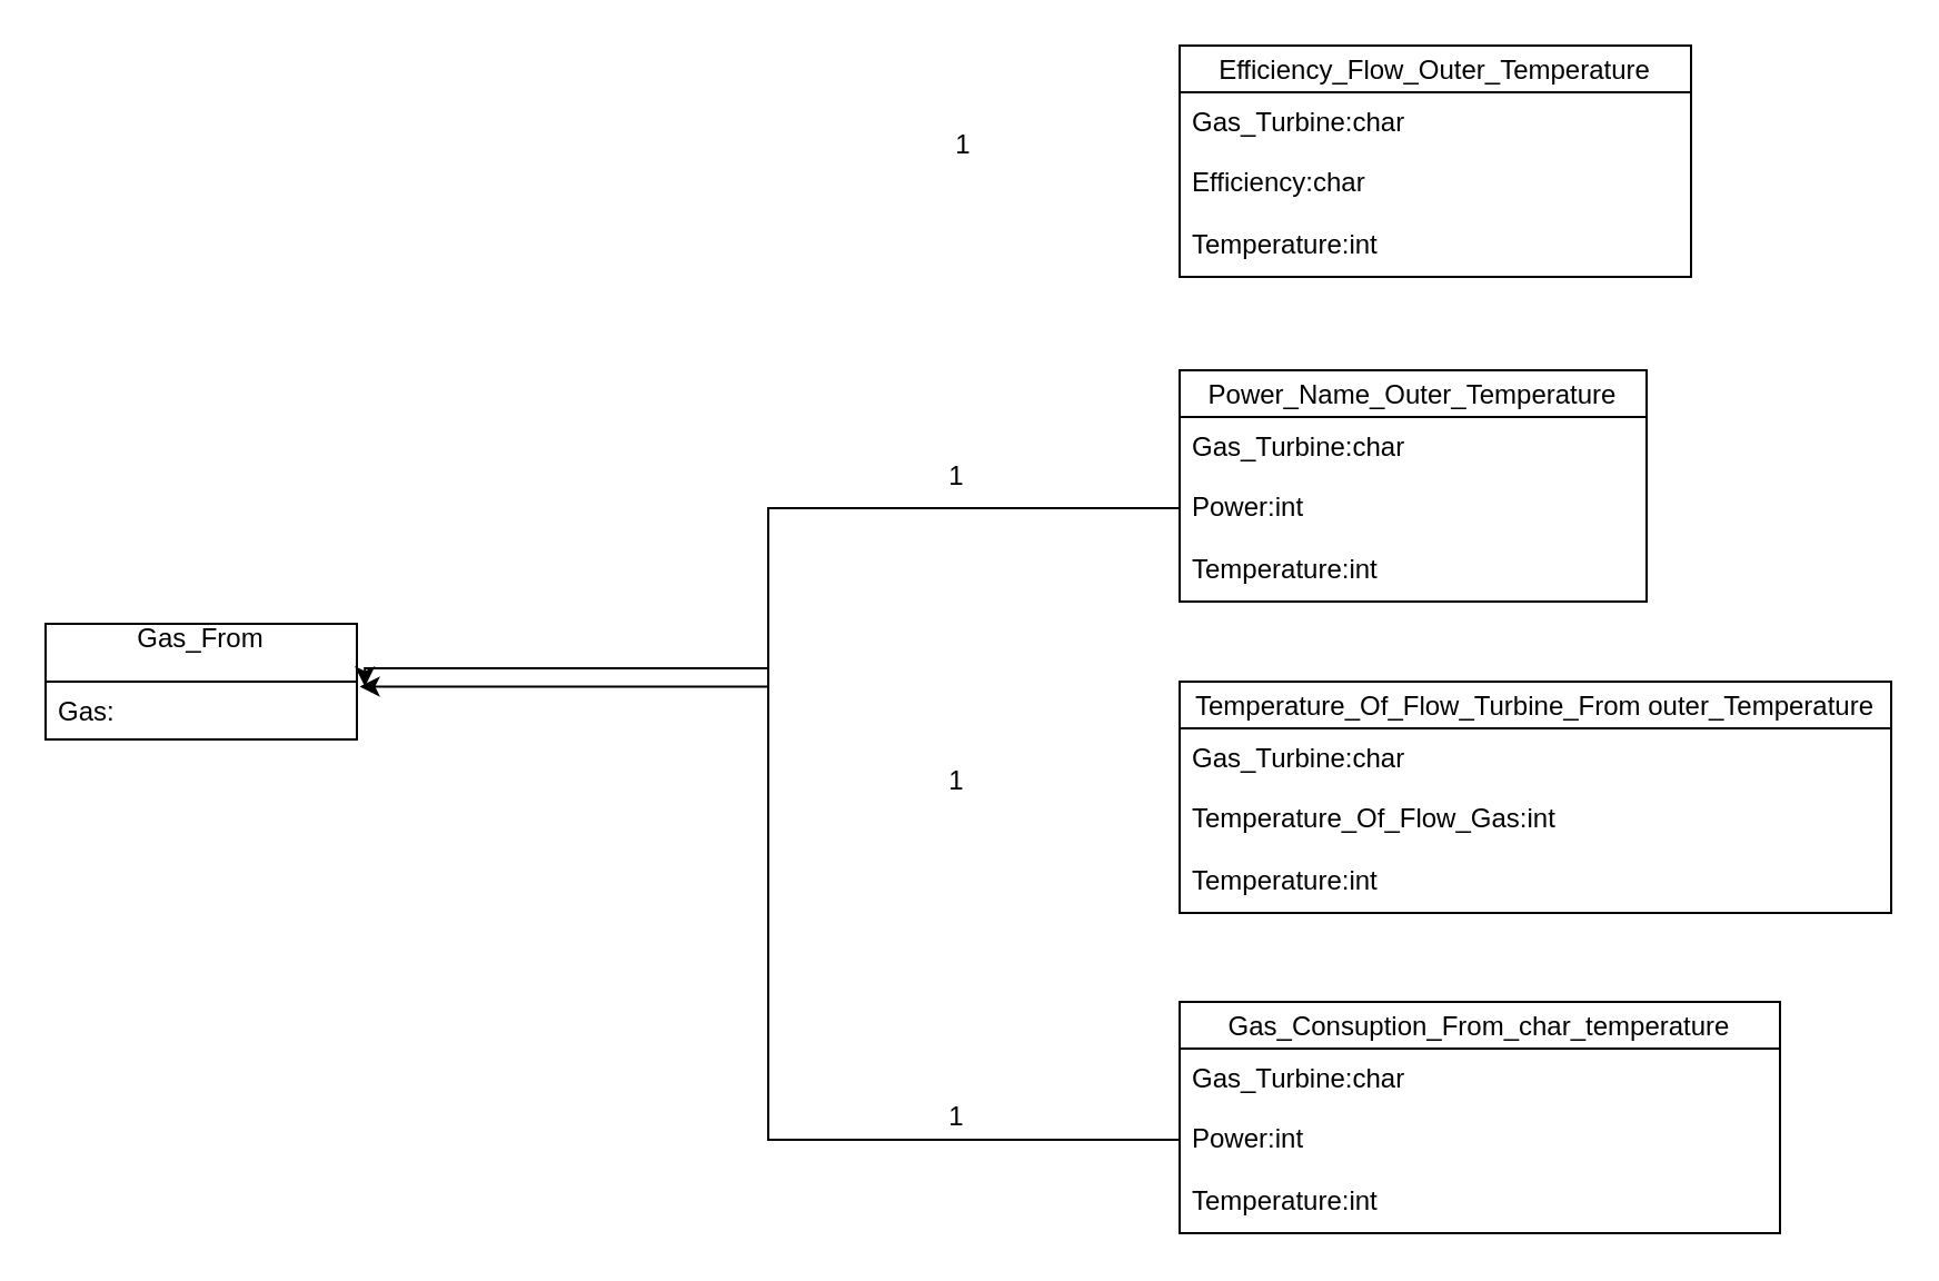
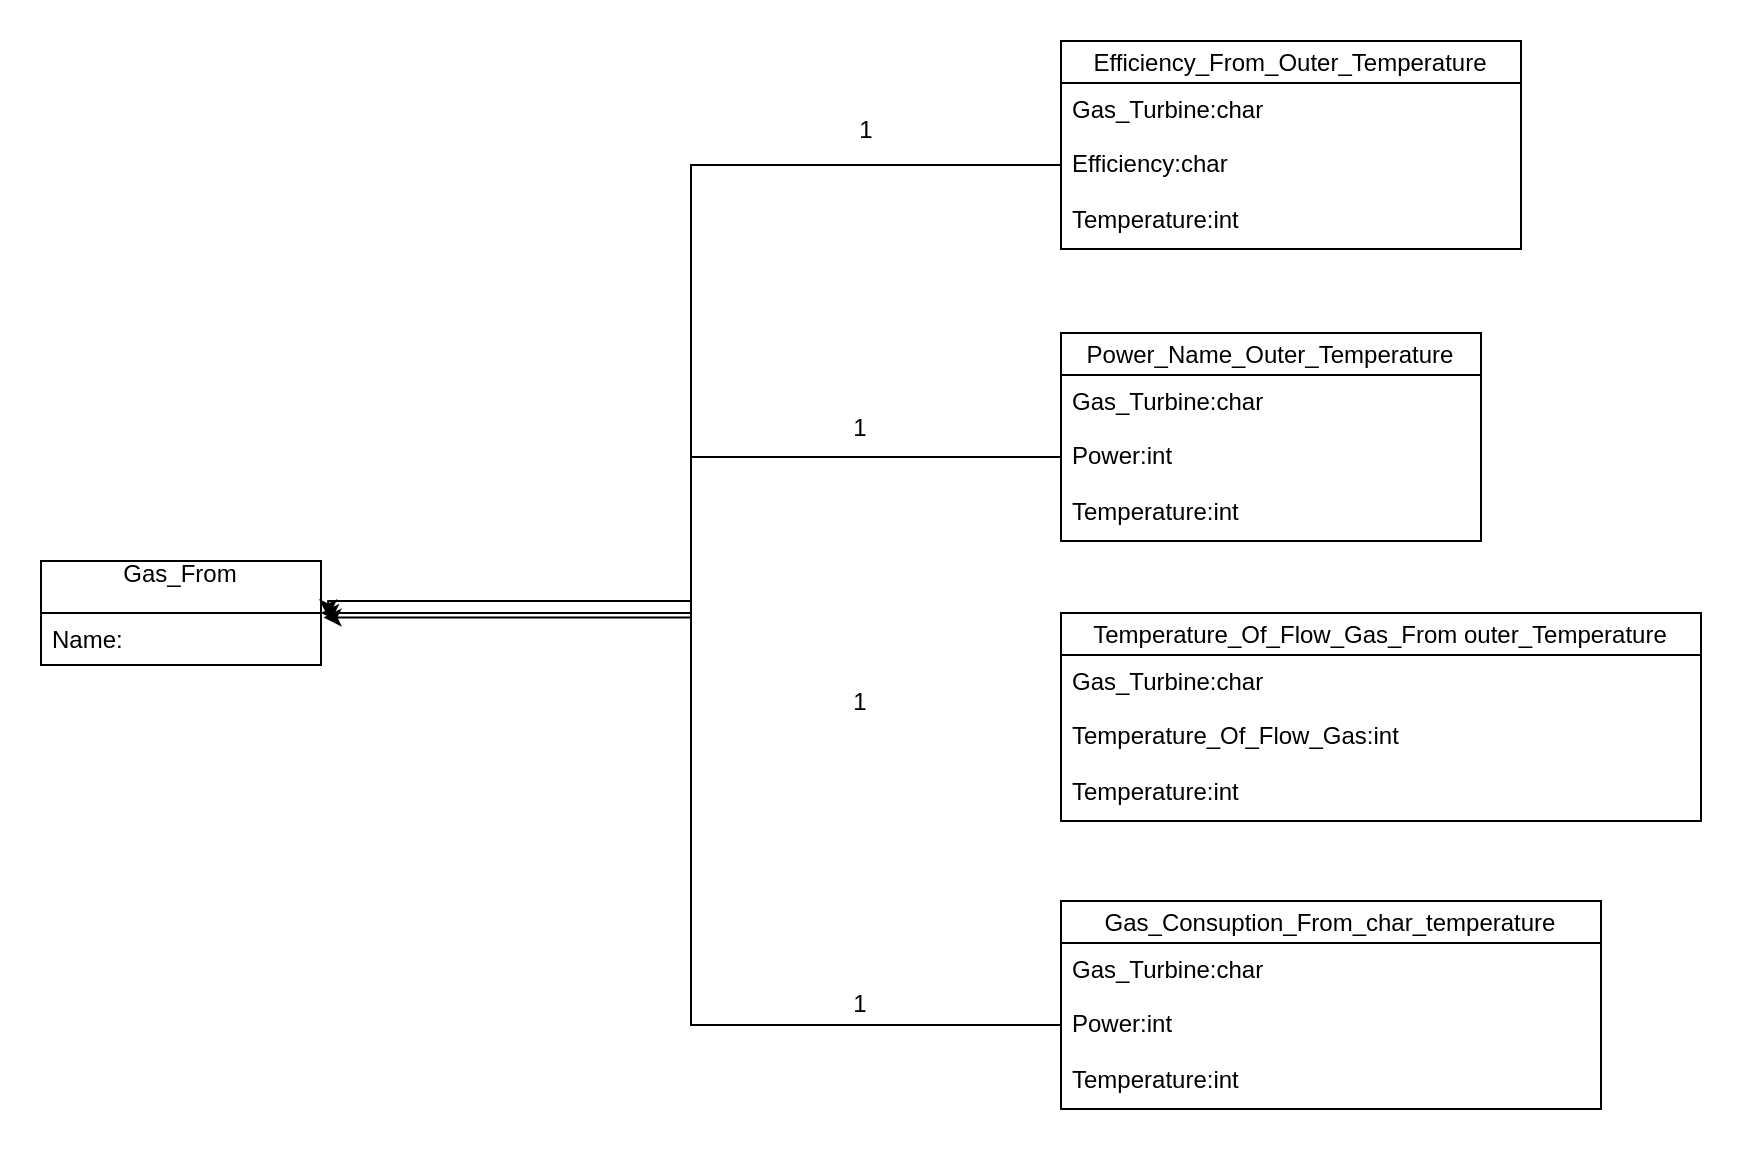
  <mxCell id="0" />
  <mxCell id="1" parent="0" />
  <mxCell id="2" value="Gas_From&#10;" style="swimlane;fontStyle=0;childLayout=stackLayout;horizontal=1;startSize=26;fillColor=none;horizontalStack=0;resizeParent=1;resizeParentMax=0;resizeLast=0;collapsible=1;marginBottom=0;" vertex="1" parent="1"><mxGeometry x="20" y="280" width="140" height="52" as="geometry" /></mxCell>
- <mxCell id="3" value="Gas:" style="text;strokeColor=none;fillColor=none;align=left;verticalAlign=top;spacingLeft=4;spacingRight=4;overflow=hidden;rotatable=0;points=[[0,0.5],[1,0.5]];portConstraint=eastwest;" vertex="1" parent="2"><mxGeometry y="26" width="140" height="26" as="geometry" /></mxCell>
+ <mxCell id="3" value="Name:" style="text;strokeColor=none;fillColor=none;align=left;verticalAlign=top;spacingLeft=4;spacingRight=4;overflow=hidden;rotatable=0;points=[[0,0.5],[1,0.5]];portConstraint=eastwest;" vertex="1" parent="2"><mxGeometry y="26" width="140" height="26" as="geometry" /></mxCell>
  <mxCell id="4" value="Power_Name_Outer_Temperature" style="swimlane;fontStyle=0;childLayout=stackLayout;horizontal=1;startSize=21;fillColor=none;horizontalStack=0;resizeParent=1;resizeParentMax=0;resizeLast=0;collapsible=1;marginBottom=0;" vertex="1" parent="1"><mxGeometry x="530" y="166" width="210" height="104" as="geometry" /></mxCell>
  <mxCell id="5" value="Gas_Turbine:char" style="text;strokeColor=none;fillColor=none;align=left;verticalAlign=top;spacingLeft=4;spacingRight=4;overflow=hidden;rotatable=0;points=[[0,0.5],[1,0.5]];portConstraint=eastwest;" vertex="1" parent="4"><mxGeometry y="21" width="210" height="27" as="geometry" /></mxCell>
  <mxCell id="6" value="Power:int" style="text;strokeColor=none;fillColor=none;align=left;verticalAlign=top;spacingLeft=4;spacingRight=4;overflow=hidden;rotatable=0;points=[[0,0.5],[1,0.5]];portConstraint=eastwest;" vertex="1" parent="4"><mxGeometry y="48" width="210" height="28" as="geometry" /></mxCell>
  <mxCell id="7" value="Temperature:int" style="text;strokeColor=none;fillColor=none;align=left;verticalAlign=top;spacingLeft=4;spacingRight=4;overflow=hidden;rotatable=0;points=[[0,0.5],[1,0.5]];portConstraint=eastwest;" vertex="1" parent="4"><mxGeometry y="76" width="210" height="28" as="geometry" /></mxCell>
- <mxCell id="8" value="Efficiency_Flow_Outer_Temperature" style="swimlane;fontStyle=0;childLayout=stackLayout;horizontal=1;startSize=21;fillColor=none;horizontalStack=0;resizeParent=1;resizeParentMax=0;resizeLast=0;collapsible=1;marginBottom=0;" vertex="1" parent="1"><mxGeometry x="530" y="20" width="230" height="104" as="geometry" /></mxCell>
+ <mxCell id="8" value="Efficiency_From_Outer_Temperature" style="swimlane;fontStyle=0;childLayout=stackLayout;horizontal=1;startSize=21;fillColor=none;horizontalStack=0;resizeParent=1;resizeParentMax=0;resizeLast=0;collapsible=1;marginBottom=0;" vertex="1" parent="1"><mxGeometry x="530" y="20" width="230" height="104" as="geometry" /></mxCell>
  <mxCell id="9" value="Gas_Turbine:char" style="text;strokeColor=none;fillColor=none;align=left;verticalAlign=top;spacingLeft=4;spacingRight=4;overflow=hidden;rotatable=0;points=[[0,0.5],[1,0.5]];portConstraint=eastwest;" vertex="1" parent="8"><mxGeometry y="21" width="230" height="27" as="geometry" /></mxCell>
  <mxCell id="10" value="Efficiency:char&#10;&#10;" style="text;strokeColor=none;fillColor=none;align=left;verticalAlign=top;spacingLeft=4;spacingRight=4;overflow=hidden;rotatable=0;points=[[0,0.5],[1,0.5]];portConstraint=eastwest;" vertex="1" parent="8"><mxGeometry y="48" width="230" height="28" as="geometry" /></mxCell>
  <mxCell id="11" value="Temperature:int" style="text;strokeColor=none;fillColor=none;align=left;verticalAlign=top;spacingLeft=4;spacingRight=4;overflow=hidden;rotatable=0;points=[[0,0.5],[1,0.5]];portConstraint=eastwest;" vertex="1" parent="8"><mxGeometry y="76" width="230" height="28" as="geometry" /></mxCell>
- <mxCell id="12" value="Temperature_Of_Flow_Turbine_From outer_Temperature" style="swimlane;fontStyle=0;childLayout=stackLayout;horizontal=1;startSize=21;fillColor=none;horizontalStack=0;resizeParent=1;resizeParentMax=0;resizeLast=0;collapsible=1;marginBottom=0;" vertex="1" parent="1"><mxGeometry x="530" y="306" width="320" height="104" as="geometry" /></mxCell>
+ <mxCell id="12" value="Temperature_Of_Flow_Gas_From outer_Temperature" style="swimlane;fontStyle=0;childLayout=stackLayout;horizontal=1;startSize=21;fillColor=none;horizontalStack=0;resizeParent=1;resizeParentMax=0;resizeLast=0;collapsible=1;marginBottom=0;" vertex="1" parent="1"><mxGeometry x="530" y="306" width="320" height="104" as="geometry" /></mxCell>
  <mxCell id="13" value="Gas_Turbine:char" style="text;strokeColor=none;fillColor=none;align=left;verticalAlign=top;spacingLeft=4;spacingRight=4;overflow=hidden;rotatable=0;points=[[0,0.5],[1,0.5]];portConstraint=eastwest;" vertex="1" parent="12"><mxGeometry y="21" width="320" height="27" as="geometry" /></mxCell>
  <mxCell id="14" value="Temperature_Of_Flow_Gas:int" style="text;strokeColor=none;fillColor=none;align=left;verticalAlign=top;spacingLeft=4;spacingRight=4;overflow=hidden;rotatable=0;points=[[0,0.5],[1,0.5]];portConstraint=eastwest;" vertex="1" parent="12"><mxGeometry y="48" width="320" height="28" as="geometry" /></mxCell>
  <mxCell id="15" value="Temperature:int" style="text;strokeColor=none;fillColor=none;align=left;verticalAlign=top;spacingLeft=4;spacingRight=4;overflow=hidden;rotatable=0;points=[[0,0.5],[1,0.5]];portConstraint=eastwest;" vertex="1" parent="12"><mxGeometry y="76" width="320" height="28" as="geometry" /></mxCell>
  <mxCell id="16" value="Gas_Consuption_From_char_temperature" style="swimlane;fontStyle=0;childLayout=stackLayout;horizontal=1;startSize=21;fillColor=none;horizontalStack=0;resizeParent=1;resizeParentMax=0;resizeLast=0;collapsible=1;marginBottom=0;" vertex="1" parent="1"><mxGeometry x="530" y="450" width="270" height="104" as="geometry" /></mxCell>
  <mxCell id="17" value="Gas_Turbine:char" style="text;strokeColor=none;fillColor=none;align=left;verticalAlign=top;spacingLeft=4;spacingRight=4;overflow=hidden;rotatable=0;points=[[0,0.5],[1,0.5]];portConstraint=eastwest;" vertex="1" parent="16"><mxGeometry y="21" width="270" height="27" as="geometry" /></mxCell>
  <mxCell id="18" value="Power:int" style="text;strokeColor=none;fillColor=none;align=left;verticalAlign=top;spacingLeft=4;spacingRight=4;overflow=hidden;rotatable=0;points=[[0,0.5],[1,0.5]];portConstraint=eastwest;" vertex="1" parent="16"><mxGeometry y="48" width="270" height="28" as="geometry" /></mxCell>
  <mxCell id="19" value="Temperature:int&#10;&#10;" style="text;strokeColor=none;fillColor=none;align=left;verticalAlign=top;spacingLeft=4;spacingRight=4;overflow=hidden;rotatable=0;points=[[0,0.5],[1,0.5]];portConstraint=eastwest;" vertex="1" parent="16"><mxGeometry y="76" width="270" height="28" as="geometry" /></mxCell>
+ <mxCell id="20" style="edgeStyle=orthogonalEdgeStyle;rounded=0;orthogonalLoop=1;jettySize=auto;html=1;exitX=0;exitY=0.5;exitDx=0;exitDy=0;entryX=1;entryY=0.5;entryDx=0;entryDy=0;" edge="1" parent="1" source="10" target="2"><mxGeometry relative="1" as="geometry" /></mxCell>
  <mxCell id="21" style="edgeStyle=orthogonalEdgeStyle;rounded=0;orthogonalLoop=1;jettySize=auto;html=1;exitX=0;exitY=0.5;exitDx=0;exitDy=0;entryX=1.009;entryY=0.085;entryDx=0;entryDy=0;entryPerimeter=0;" edge="1" parent="1" source="6" target="3"><mxGeometry relative="1" as="geometry" /></mxCell>
  <mxCell id="22" style="edgeStyle=orthogonalEdgeStyle;rounded=0;orthogonalLoop=1;jettySize=auto;html=1;exitX=0;exitY=0.5;exitDx=0;exitDy=0;entryX=1.026;entryY=0.085;entryDx=0;entryDy=0;entryPerimeter=0;" edge="1" parent="1" source="18" target="3"><mxGeometry relative="1" as="geometry"><Array as="points"><mxPoint x="345" y="512" /><mxPoint x="345" y="300" /><mxPoint x="164" y="300" /></Array></mxGeometry></mxCell>
  <mxCell id="23" value="1&lt;br&gt;" style="text;html=1;strokeColor=none;fillColor=none;align=center;verticalAlign=middle;whiteSpace=wrap;rounded=0;" vertex="1" parent="1"><mxGeometry x="410" y="340.5" width="40" height="20" as="geometry" /></mxCell>
  <mxCell id="24" value="1&lt;br&gt;" style="text;html=1;strokeColor=none;fillColor=none;align=center;verticalAlign=middle;whiteSpace=wrap;rounded=0;" vertex="1" parent="1"><mxGeometry x="410" y="492" width="40" height="20" as="geometry" /></mxCell>
  <mxCell id="25" value="1&lt;br&gt;" style="text;html=1;strokeColor=none;fillColor=none;align=center;verticalAlign=middle;whiteSpace=wrap;rounded=0;" vertex="1" parent="1"><mxGeometry x="410" y="204" width="40" height="20" as="geometry" /></mxCell>
  <mxCell id="26" value="1&lt;br&gt;" style="text;html=1;strokeColor=none;fillColor=none;align=center;verticalAlign=middle;whiteSpace=wrap;rounded=0;" vertex="1" parent="1"><mxGeometry x="413" y="54.5" width="40" height="20" as="geometry" /></mxCell>
